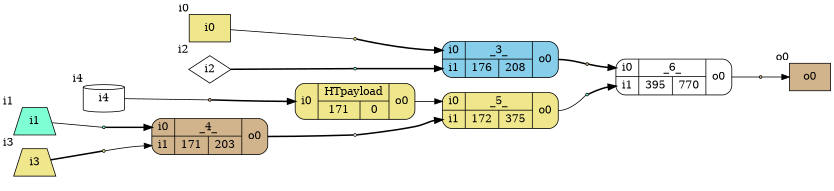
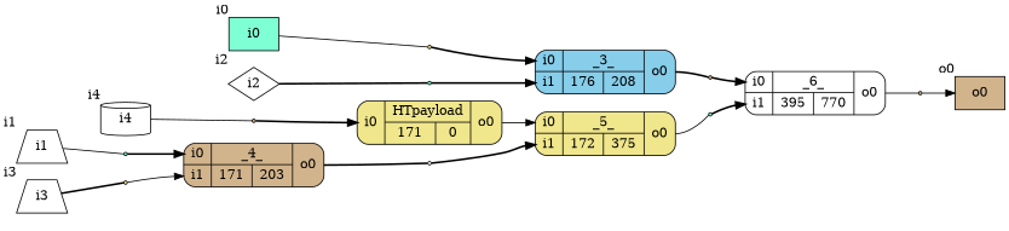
  digraph {
    rankdir=LR
    node [fillcolor=khaki shape=point style=filled]
    edge [style=bold]
    n1 [fillcolor=skyblue label="{{<i0>i0|<i1>i1}|{_3_|{176|208}}|{<o0>o0}}" shape=record style="rounded,filled"]
    w_0_ [fillcolor=tan]
    n3 [fillcolor=white label="{{<i0>i0|<i1>i1}|{_6_|{395|770}}|{<o0>o0}}" shape=record style="rounded,filled"]
    n4 [fillcolor=tan label="{{<i0>i0|<i1>i1}|{_4_|{171|203}}|{<o0>o0}}" shape=record style="rounded,filled"]
    w_1_ [fillcolor=white]
    n6 [label="{{<i0>i0|<i1>i1}|{_5_|{172|375}}|{<o0>o0}}" shape=record style="rounded,filled"]
    w_2_ [fillcolor=aquamarine]
    wo0 [fillcolor=tan]
    o0 [fillcolor=tan shape=box xlabel=o0]
    n10 [label="{{<i0>i0}|{HTpayload|{171|0}}|{<o0>o0}}" shape=record style="rounded,filled"]
-   i0 [shape=box xlabel=i0]
+   i0 [fillcolor=aquamarine shape=box xlabel=i0]
    wi0
-   i1 [fillcolor=aquamarine shape=trapezium xlabel=i1]
+   i1 [fillcolor=white shape=trapezium xlabel=i1]
    wi1 [fillcolor=aquamarine]
    i2 [fillcolor=white shape=diamond xlabel=i2]
    wi2 [fillcolor=aquamarine]
-   i3 [shape=trapezium xlabel=i3]
+   i3 [fillcolor=white shape=trapezium xlabel=i3]
    wi3
    i4 [fillcolor=white shape=cylinder xlabel=i4]
    wi4 [fillcolor=tan]
    n1 -> w_0_ [arrowhead=none tailport=o0]
    w_0_ -> n3 [headport=i0]
    n3 -> wo0 [arrowhead=none style=solid tailport=o0]
    n4 -> w_1_ [arrowhead=none tailport=o0]
    w_1_ -> n6 [headport=i1]
    n6 -> w_2_ [arrowhead=none style=solid tailport=o0]
    w_2_ -> n3 [headport=i1]
    wo0 -> o0 [style=solid]
    n10 -> n6 [headport=i0 style=solid tailport=o0]
    i0 -> wi0 [arrowhead=none style=solid]
    wi0 -> n1 [headport=i0]
    i1 -> wi1 [arrowhead=none style=solid]
    wi1 -> n4 [headport=i0]
    i2 -> wi2 [arrowhead=none]
    wi2 -> n1 [headport=i1]
    i3 -> wi3 [arrowhead=none]
    wi3 -> n4 [headport=i1 style=solid]
    i4 -> wi4 [arrowhead=none style=solid]
    wi4 -> n10 [headport=i0]
  }
